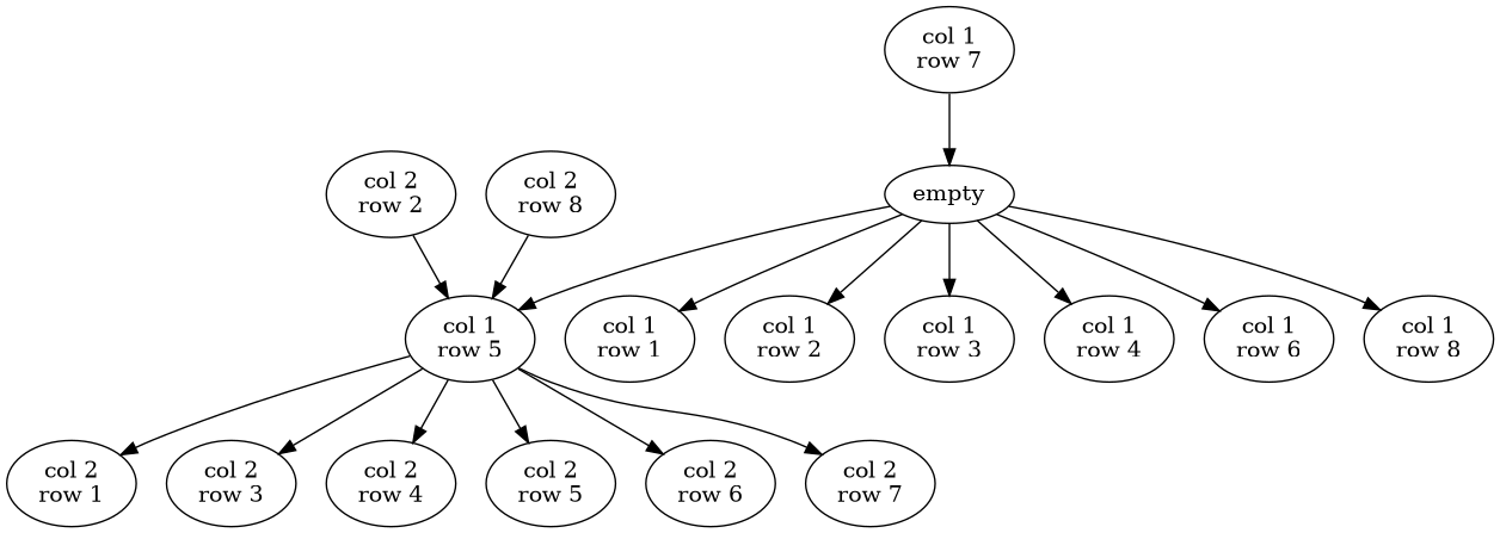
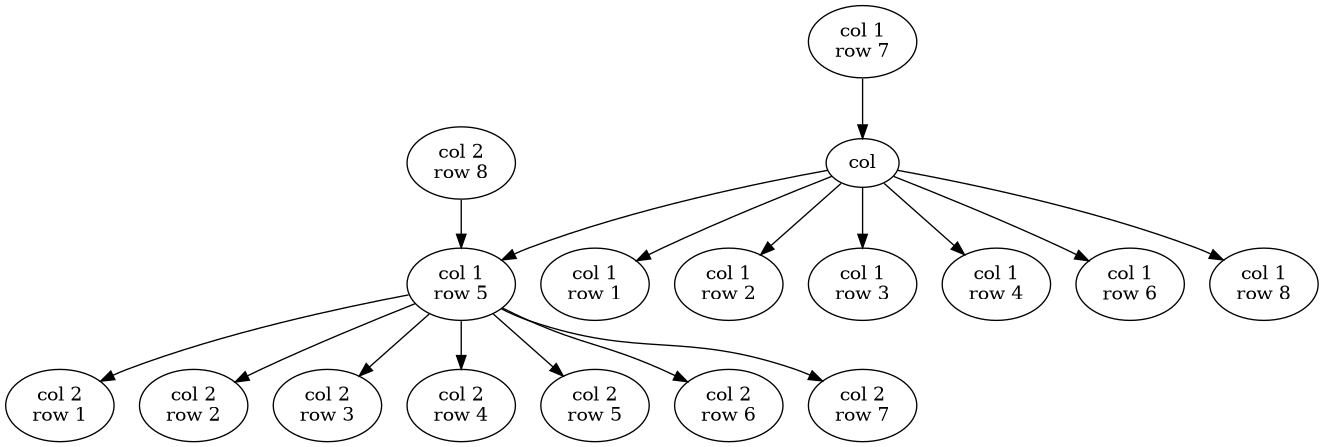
  digraph {
-   empty
+   empty [label=col]
    "col 1\nrow 1"
    "col 1\nrow 2"
    "col 1\nrow 3"
    "col 1\nrow 4"
    "col 1\nrow 5"
    "col 1\nrow 6"
    "col 1\nrow 8"
    "col 2\nrow 1"
    "col 2\nrow 2"
    "col 2\nrow 3"
    "col 2\nrow 4"
    "col 2\nrow 5"
    "col 2\nrow 6"
    "col 2\nrow 7"
    "col 1\nrow 7"
    "col 2\nrow 8"
    empty -> "col 1\nrow 1"
    empty -> "col 1\nrow 2"
    empty -> "col 1\nrow 3"
    empty -> "col 1\nrow 4"
    empty -> "col 1\nrow 5"
    empty -> "col 1\nrow 6"
    empty -> "col 1\nrow 8"
    "col 1\nrow 5" -> "col 2\nrow 1"
-   "col 2\nrow 2" -> "col 1\nrow 5"
+   "col 1\nrow 5" -> "col 2\nrow 2"
    "col 1\nrow 5" -> "col 2\nrow 3"
    "col 1\nrow 5" -> "col 2\nrow 4"
    "col 1\nrow 5" -> "col 2\nrow 5"
    "col 1\nrow 5" -> "col 2\nrow 6"
    "col 1\nrow 5" -> "col 2\nrow 7"
    "col 1\nrow 7" -> empty
    "col 2\nrow 8" -> "col 1\nrow 5"
  }
